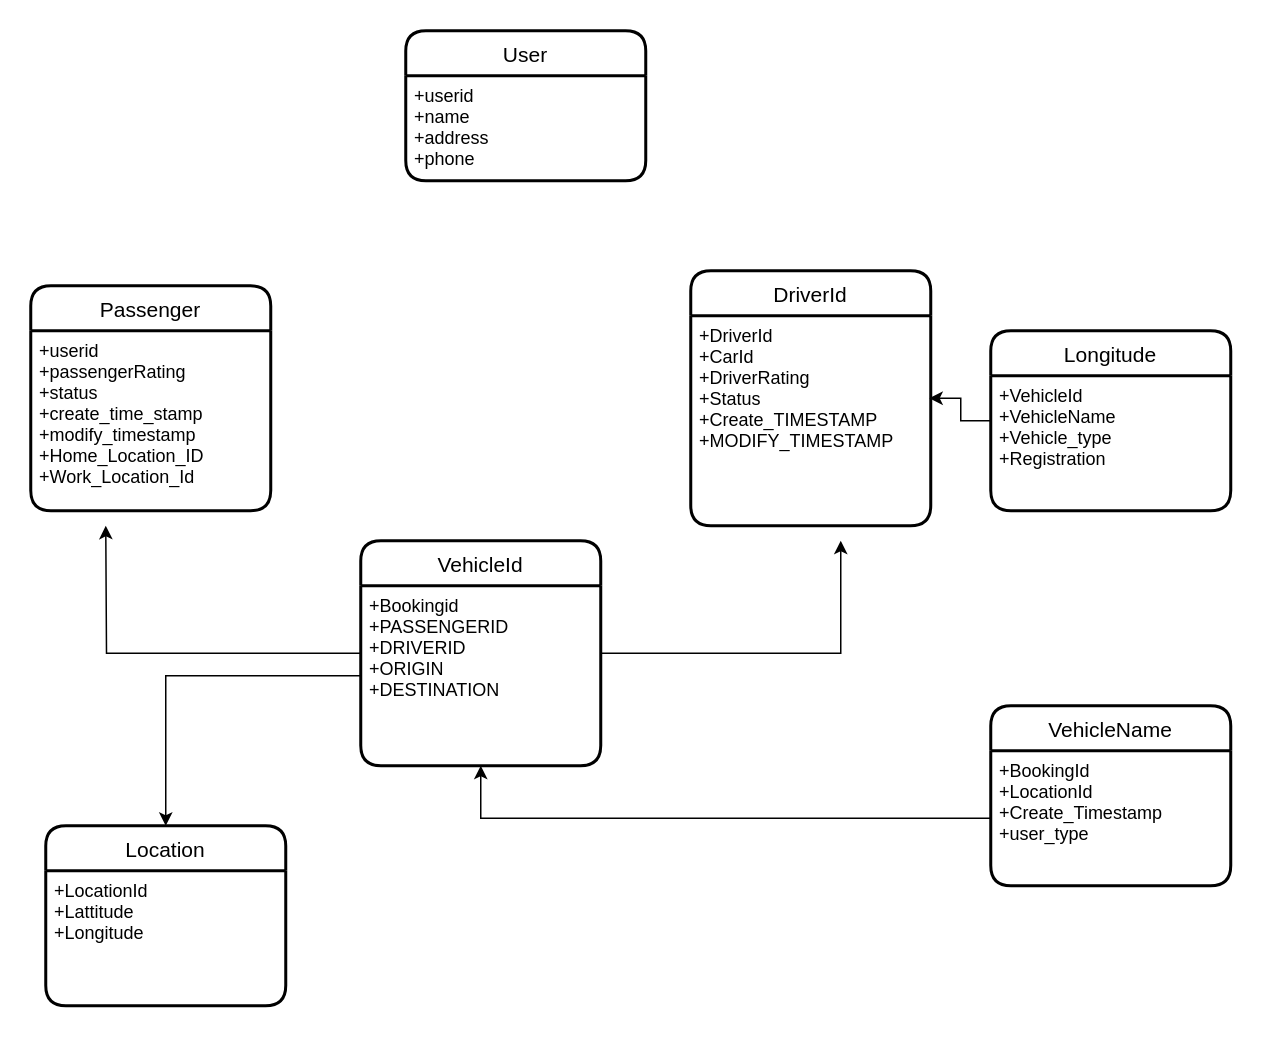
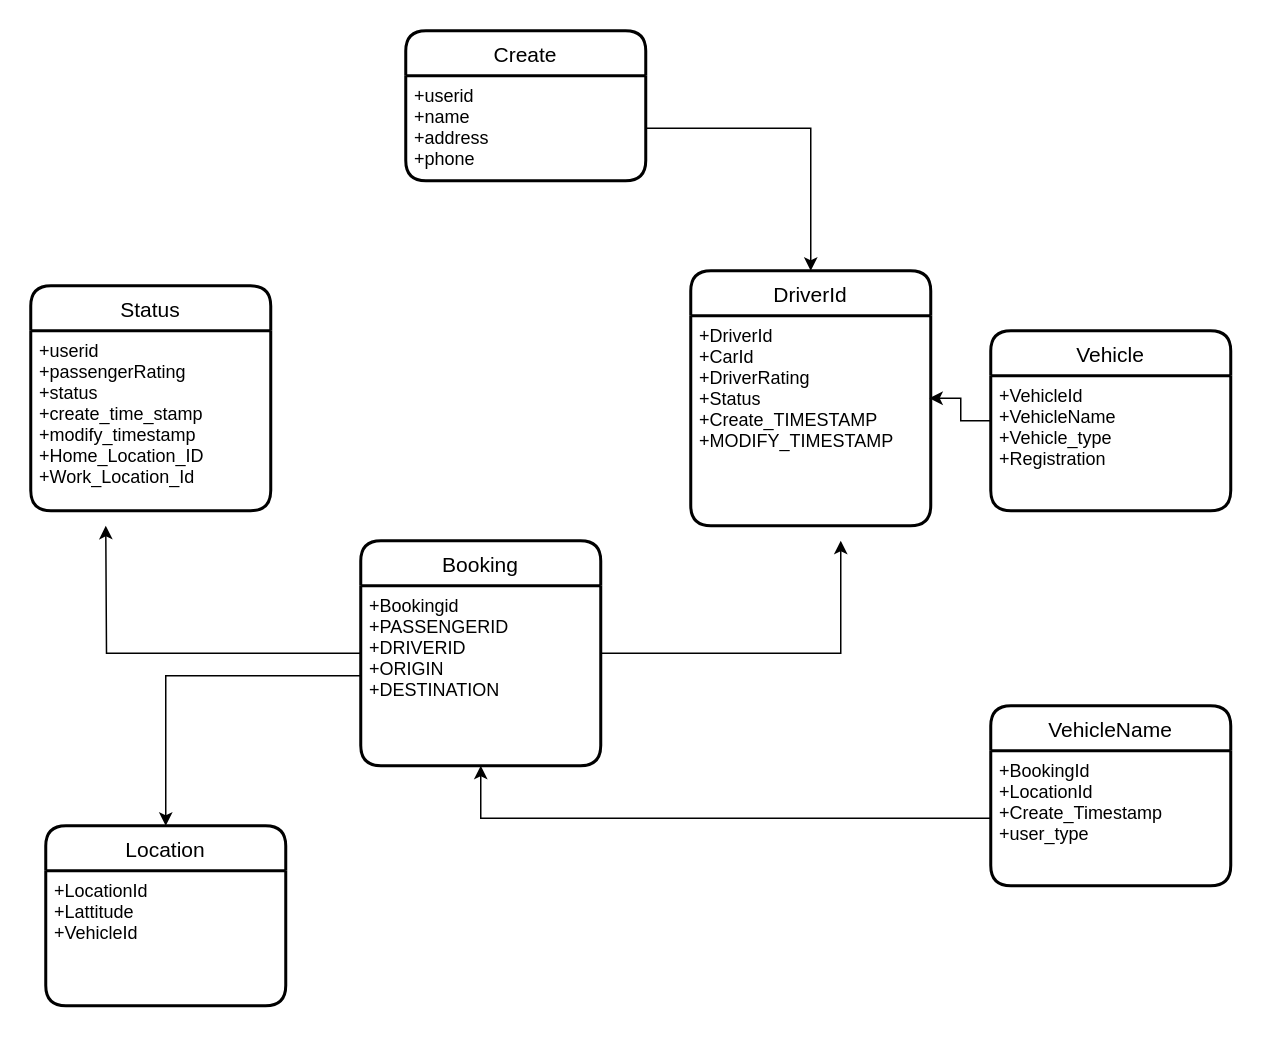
  <mxCell id="0" />
  <mxCell id="1" parent="0" />
- <mxCell id="2" value="User" style="swimlane;childLayout=stackLayout;horizontal=1;startSize=30;horizontalStack=0;rounded=1;fontSize=14;fontStyle=0;strokeWidth=2;resizeParent=0;resizeLast=1;shadow=0;dashed=0;align=center;direction=east;" vertex="1" parent="1"><mxGeometry x="270" y="20" width="160" height="100" as="geometry" /></mxCell>
+ <mxCell id="2" value="Create" style="swimlane;childLayout=stackLayout;horizontal=1;startSize=30;horizontalStack=0;rounded=1;fontSize=14;fontStyle=0;strokeWidth=2;resizeParent=0;resizeLast=1;shadow=0;dashed=0;align=center;direction=east;" vertex="1" parent="1"><mxGeometry x="270" y="20" width="160" height="100" as="geometry" /></mxCell>
  <mxCell id="3" value="+userid&#10;+name&#10;+address&#10;+phone" style="align=left;strokeColor=none;fillColor=none;spacingLeft=4;fontSize=12;verticalAlign=top;resizable=0;rotatable=0;part=1;" vertex="1" parent="2"><mxGeometry y="30" width="160" height="70" as="geometry" /></mxCell>
  <mxCell id="4" value="DriverId" style="swimlane;childLayout=stackLayout;horizontal=1;startSize=30;horizontalStack=0;rounded=1;fontSize=14;fontStyle=0;strokeWidth=2;resizeParent=0;resizeLast=1;shadow=0;dashed=0;align=center;" vertex="1" parent="1"><mxGeometry x="460" y="180" width="160" height="170" as="geometry" /></mxCell>
  <mxCell id="5" value="+DriverId&#10;+CarId&#10;+DriverRating&#10;+Status&#10;+Create_TIMESTAMP&#10;+MODIFY_TIMESTAMP&#10;" style="align=left;strokeColor=none;fillColor=none;spacingLeft=4;fontSize=12;verticalAlign=top;resizable=0;rotatable=0;part=1;" vertex="1" parent="4"><mxGeometry y="30" width="160" height="140" as="geometry" /></mxCell>
- <mxCell id="6" value="Passenger" style="swimlane;childLayout=stackLayout;horizontal=1;startSize=30;horizontalStack=0;rounded=1;fontSize=14;fontStyle=0;strokeWidth=2;resizeParent=0;resizeLast=1;shadow=0;dashed=0;align=center;" vertex="1" parent="1"><mxGeometry x="20" y="190" width="160" height="150" as="geometry" /></mxCell>
+ <mxCell id="6" value="Status" style="swimlane;childLayout=stackLayout;horizontal=1;startSize=30;horizontalStack=0;rounded=1;fontSize=14;fontStyle=0;strokeWidth=2;resizeParent=0;resizeLast=1;shadow=0;dashed=0;align=center;" vertex="1" parent="1"><mxGeometry x="20" y="190" width="160" height="150" as="geometry" /></mxCell>
  <mxCell id="7" value="+userid&#10;+passengerRating&#10;+status&#10;+create_time_stamp&#10;+modify_timestamp&#10;+Home_Location_ID&#10;+Work_Location_Id" style="align=left;strokeColor=none;fillColor=none;spacingLeft=4;fontSize=12;verticalAlign=top;resizable=0;rotatable=0;part=1;" vertex="1" parent="6"><mxGeometry y="30" width="160" height="120" as="geometry" /></mxCell>
  <mxCell id="8" style="edgeStyle=orthogonalEdgeStyle;rounded=0;orthogonalLoop=1;jettySize=auto;html=1;entryX=0.994;entryY=0.393;entryDx=0;entryDy=0;entryPerimeter=0;" edge="1" parent="1" source="9" target="5"><mxGeometry relative="1" as="geometry" /></mxCell>
- <mxCell id="9" value="Longitude" style="swimlane;childLayout=stackLayout;horizontal=1;startSize=30;horizontalStack=0;rounded=1;fontSize=14;fontStyle=0;strokeWidth=2;resizeParent=0;resizeLast=1;shadow=0;dashed=0;align=center;" vertex="1" parent="1"><mxGeometry x="660" y="220" width="160" height="120" as="geometry" /></mxCell>
+ <mxCell id="9" value="Vehicle" style="swimlane;childLayout=stackLayout;horizontal=1;startSize=30;horizontalStack=0;rounded=1;fontSize=14;fontStyle=0;strokeWidth=2;resizeParent=0;resizeLast=1;shadow=0;dashed=0;align=center;" vertex="1" parent="1"><mxGeometry x="660" y="220" width="160" height="120" as="geometry" /></mxCell>
  <mxCell id="10" value="+VehicleId&#10;+VehicleName&#10;+Vehicle_type&#10;+Registration&#10;" style="align=left;strokeColor=none;fillColor=none;spacingLeft=4;fontSize=12;verticalAlign=top;resizable=0;rotatable=0;part=1;" vertex="1" parent="9"><mxGeometry y="30" width="160" height="90" as="geometry" /></mxCell>
  <mxCell id="11" value="Location" style="swimlane;childLayout=stackLayout;horizontal=1;startSize=30;horizontalStack=0;rounded=1;fontSize=14;fontStyle=0;strokeWidth=2;resizeParent=0;resizeLast=1;shadow=0;dashed=0;align=center;" vertex="1" parent="1"><mxGeometry x="30" y="550" width="160" height="120" as="geometry" /></mxCell>
- <mxCell id="12" value="+LocationId&#10;+Lattitude&#10;+Longitude" style="align=left;strokeColor=none;fillColor=none;spacingLeft=4;fontSize=12;verticalAlign=top;resizable=0;rotatable=0;part=1;" vertex="1" parent="11"><mxGeometry y="30" width="160" height="90" as="geometry" /></mxCell>
+ <mxCell id="12" value="+LocationId&#10;+Lattitude&#10;+VehicleId" style="align=left;strokeColor=none;fillColor=none;spacingLeft=4;fontSize=12;verticalAlign=top;resizable=0;rotatable=0;part=1;" vertex="1" parent="11"><mxGeometry y="30" width="160" height="90" as="geometry" /></mxCell>
  <mxCell id="13" style="edgeStyle=orthogonalEdgeStyle;rounded=0;orthogonalLoop=1;jettySize=auto;html=1;" edge="1" parent="1" source="15"><mxGeometry relative="1" as="geometry"><mxPoint x="70" y="350" as="targetPoint" /></mxGeometry></mxCell>
  <mxCell id="14" style="edgeStyle=orthogonalEdgeStyle;rounded=0;orthogonalLoop=1;jettySize=auto;html=1;entryX=0.625;entryY=1.071;entryDx=0;entryDy=0;entryPerimeter=0;" edge="1" parent="1" source="15" target="5"><mxGeometry relative="1" as="geometry" /></mxCell>
- <mxCell id="15" value="VehicleId" style="swimlane;childLayout=stackLayout;horizontal=1;startSize=30;horizontalStack=0;rounded=1;fontSize=14;fontStyle=0;strokeWidth=2;resizeParent=0;resizeLast=1;shadow=0;dashed=0;align=center;" vertex="1" parent="1"><mxGeometry x="240" y="360" width="160" height="150" as="geometry" /></mxCell>
+ <mxCell id="15" value="Booking" style="swimlane;childLayout=stackLayout;horizontal=1;startSize=30;horizontalStack=0;rounded=1;fontSize=14;fontStyle=0;strokeWidth=2;resizeParent=0;resizeLast=1;shadow=0;dashed=0;align=center;" vertex="1" parent="1"><mxGeometry x="240" y="360" width="160" height="150" as="geometry" /></mxCell>
  <mxCell id="16" value="+Bookingid&#10;+PASSENGERID&#10;+DRIVERID&#10;+ORIGIN&#10;+DESTINATION" style="align=left;strokeColor=none;fillColor=none;spacingLeft=4;fontSize=12;verticalAlign=top;resizable=0;rotatable=0;part=1;" vertex="1" parent="15"><mxGeometry y="30" width="160" height="120" as="geometry" /></mxCell>
  <mxCell id="17" value="VehicleName" style="swimlane;childLayout=stackLayout;horizontal=1;startSize=30;horizontalStack=0;rounded=1;fontSize=14;fontStyle=0;strokeWidth=2;resizeParent=0;resizeLast=1;shadow=0;dashed=0;align=center;" vertex="1" parent="1"><mxGeometry x="660" y="470" width="160" height="120" as="geometry" /></mxCell>
  <mxCell id="18" value="+BookingId&#10;+LocationId&#10;+Create_Timestamp&#10;+user_type" style="align=left;strokeColor=none;fillColor=none;spacingLeft=4;fontSize=12;verticalAlign=top;resizable=0;rotatable=0;part=1;" vertex="1" parent="17"><mxGeometry y="30" width="160" height="90" as="geometry" /></mxCell>
+ <mxCell id="19" style="edgeStyle=orthogonalEdgeStyle;rounded=0;orthogonalLoop=1;jettySize=auto;html=1;entryX=0.5;entryY=0;entryDx=0;entryDy=0;" edge="1" parent="1" source="3" target="4"><mxGeometry relative="1" as="geometry"><mxPoint x="540" y="170" as="targetPoint" /></mxGeometry></mxCell>
  <mxCell id="20" style="edgeStyle=orthogonalEdgeStyle;rounded=0;orthogonalLoop=1;jettySize=auto;html=1;entryX=0.5;entryY=0;entryDx=0;entryDy=0;" edge="1" parent="1" source="16" target="11"><mxGeometry relative="1" as="geometry" /></mxCell>
  <mxCell id="21" style="edgeStyle=orthogonalEdgeStyle;rounded=0;orthogonalLoop=1;jettySize=auto;html=1;entryX=0.5;entryY=1;entryDx=0;entryDy=0;" edge="1" parent="1" source="18" target="16"><mxGeometry relative="1" as="geometry" /></mxCell>
